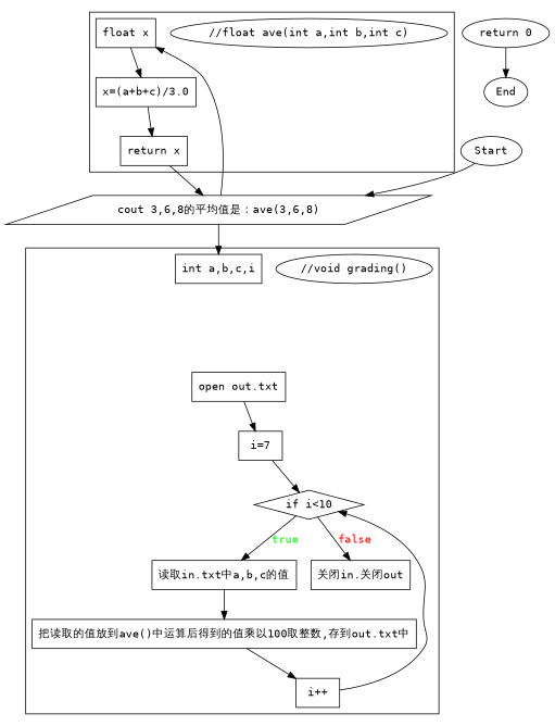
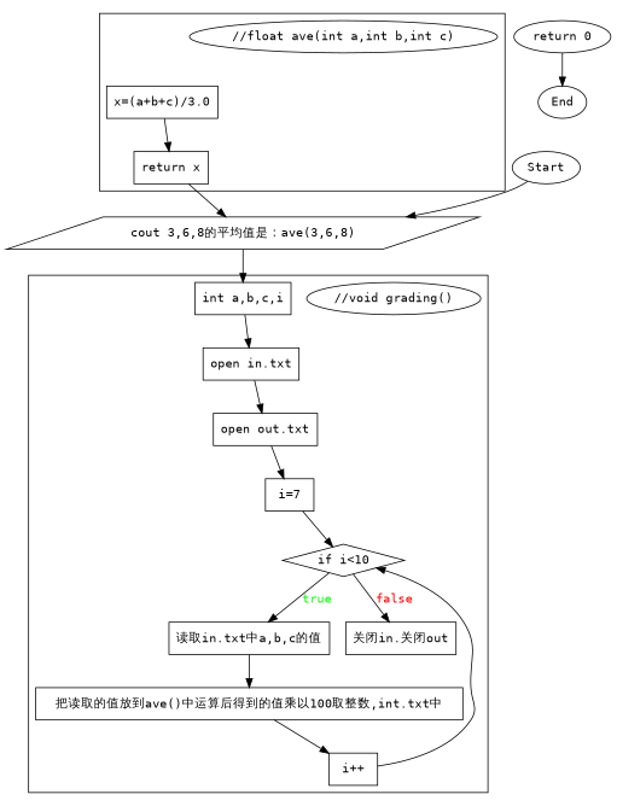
  digraph {
    node [fontname=NSimSun shape=retangle]
    edge [fontname=NSimSun]
    "//float ave(int a,int b,int c)" [shape=""]
-   "float x"
    "x=(a+b+c)/3.0"
    "return x"
    "//void grading()" [shape=""]
    "int a,b,c,i"
+   "open in.txt"
    "open out.txt"
    n9 [label="i=7"]
    "if i<10" [shape=diamond]
    n11 [label="读取in.txt中a,b,c的值"]
    n12 [label="关闭in.关闭out"]
-   n13 [label="把读取的值放到ave()中运算后得到的值乘以100取整数,存到out.txt中"]
+   n13 [label="把读取的值放到ave()中运算后得到的值乘以100取整数,int.txt中"]
    "i++"
    n15 [label="cout 3,6,8的平均值是：ave(3,6,8)" shape=parallelogram]
    "return 0" [shape=""]
    End [shape=""]
    Start [shape=""]
    subgraph cluster_1 {
      "//float ave(int a,int b,int c)"
-     "float x"
      "x=(a+b+c)/3.0"
      "return x"
    }
    subgraph cluster_2 {
      "//void grading()"
      "int a,b,c,i"
+     "open in.txt"
      "open out.txt"
      n9
      "if i<10"
      n11
      n12
      n13
      "i++"
    }
-   "float x" -> "x=(a+b+c)/3.0"
    "x=(a+b+c)/3.0" -> "return x"
    "return x" -> n15
+   "int a,b,c,i" -> "open in.txt"
+   "open in.txt" -> "open out.txt"
    "open out.txt" -> n9
    n9 -> "if i<10"
    "if i<10" -> n11 [fontcolor=green label=true]
    "if i<10" -> n12 [fontcolor=red label=false]
    n11 -> n13
    n13 -> "i++"
    "i++" -> "if i<10"
-   n15 -> "float x"
    n15 -> "int a,b,c,i"
    "return 0" -> End
    Start -> n15
  }
